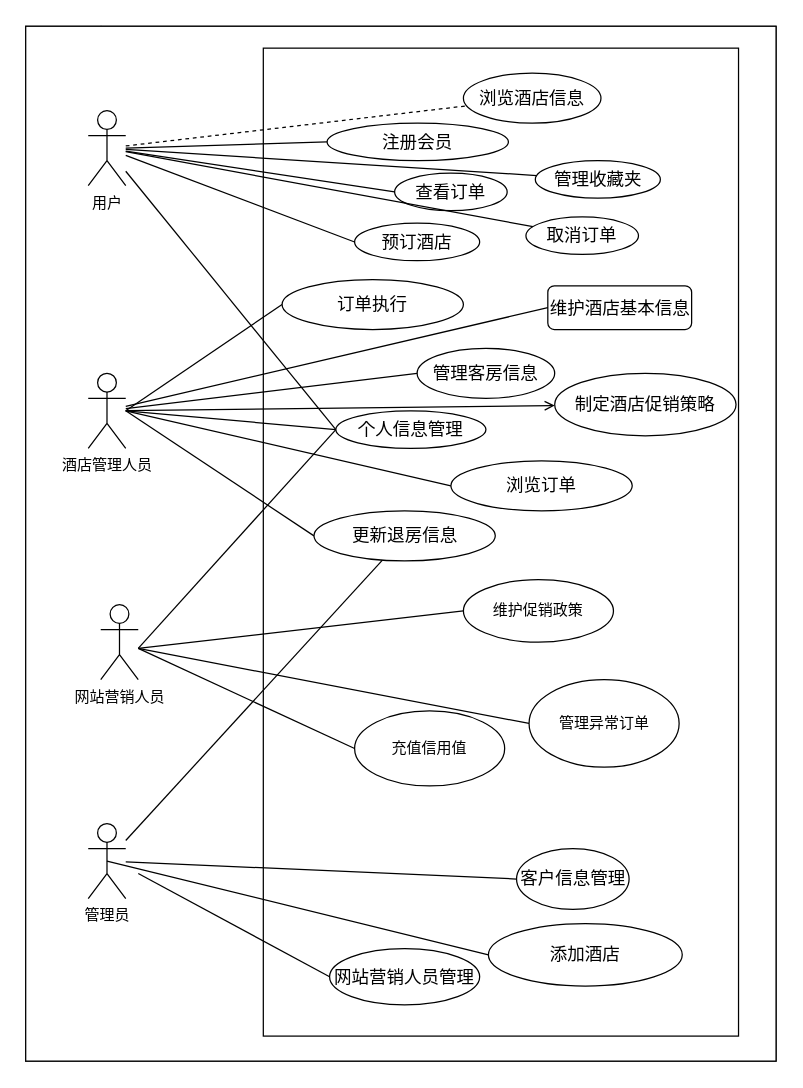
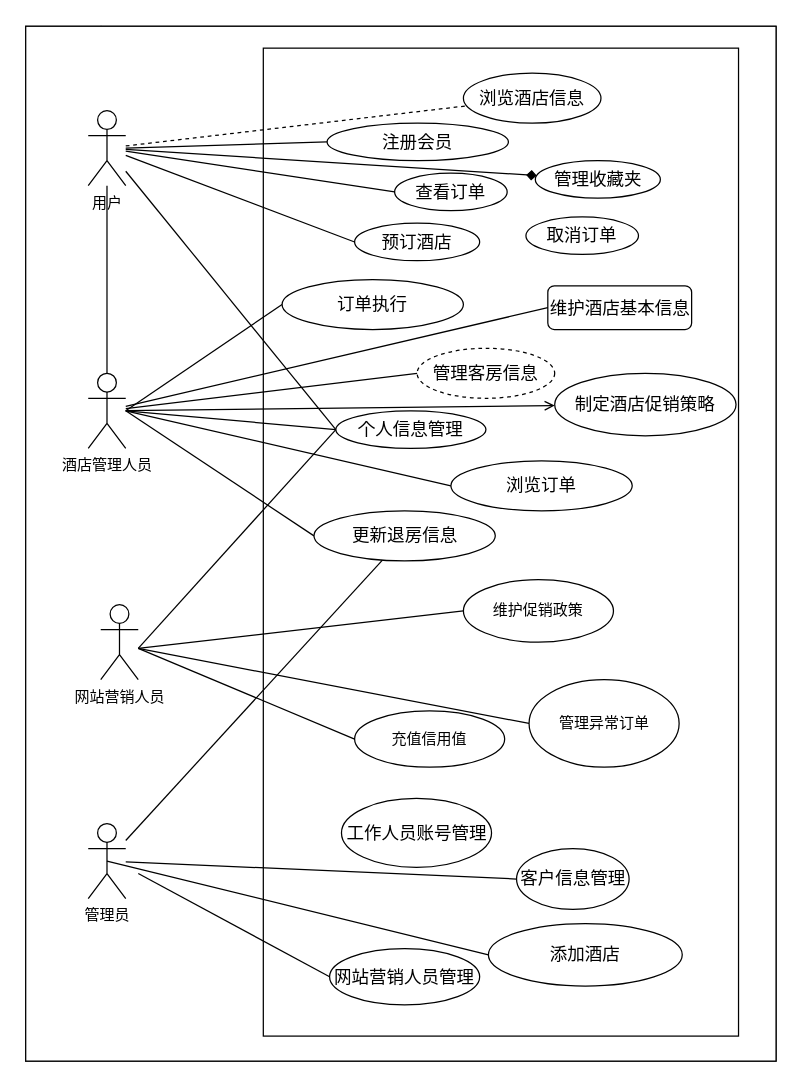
  <mxCell id="0" />
  <mxCell id="1" parent="0" />
  <mxCell id="2" value="用例图" style="shape=umlFrame;whiteSpace=wrap;html=1;" parent="1" vertex="1"><mxGeometry x="20" y="20.5" width="600" height="827.5" as="geometry" /></mxCell>
  <mxCell id="3" value="" style="rounded=0;whiteSpace=wrap;html=1;" parent="1" vertex="1"><mxGeometry x="20" y="20.5" width="600" height="827.5" as="geometry" /></mxCell>
  <mxCell id="4" value="用户" style="shape=umlActor;verticalLabelPosition=bottom;labelBackgroundColor=#ffffff;verticalAlign=top;html=1;outlineConnect=0;" parent="1" vertex="1"><mxGeometry x="70" y="88" width="30" height="60" as="geometry" /></mxCell>
  <mxCell id="5" value="酒店管理人员" style="shape=umlActor;verticalLabelPosition=bottom;labelBackgroundColor=#ffffff;verticalAlign=top;html=1;outlineConnect=0;" parent="1" vertex="1"><mxGeometry x="70" y="298" width="30" height="60" as="geometry" /></mxCell>
  <mxCell id="6" value="管理员" style="shape=umlActor;verticalLabelPosition=bottom;labelBackgroundColor=#ffffff;verticalAlign=top;html=1;outlineConnect=0;" parent="1" vertex="1"><mxGeometry x="70" y="658" width="30" height="60" as="geometry" /></mxCell>
  <mxCell id="7" value="" style="rounded=0;whiteSpace=wrap;html=1;" parent="1" vertex="1"><mxGeometry x="210" y="38" width="380" height="790" as="geometry" /></mxCell>
  <mxCell id="8" value="&lt;font style=&quot;font-size: 14px&quot;&gt;浏览酒店信息&lt;/font&gt;" style="ellipse;whiteSpace=wrap;html=1;" parent="1" vertex="1"><mxGeometry x="370" y="58" width="110" height="40" as="geometry" /></mxCell>
  <mxCell id="9" value="&lt;font style=&quot;font-size: 14px&quot;&gt;管理收藏夹&lt;/font&gt;" style="ellipse;whiteSpace=wrap;html=1;" parent="1" vertex="1"><mxGeometry x="427.5" y="128" width="100" height="30" as="geometry" /></mxCell>
  <mxCell id="10" value="&lt;font style=&quot;font-size: 14px&quot;&gt;预订酒店&lt;/font&gt;" style="ellipse;whiteSpace=wrap;html=1;" parent="1" vertex="1"><mxGeometry x="283" y="178" width="100" height="30" as="geometry" /></mxCell>
  <mxCell id="11" value="&lt;font style=&quot;font-size: 14px&quot;&gt;查看订单&lt;/font&gt;" style="ellipse;whiteSpace=wrap;html=1;" parent="1" vertex="1"><mxGeometry x="315" y="138" width="90" height="30" as="geometry" /></mxCell>
  <mxCell id="12" value="&lt;font style=&quot;font-size: 14px&quot;&gt;取消订单&lt;/font&gt;" style="ellipse;whiteSpace=wrap;html=1;" parent="1" vertex="1"><mxGeometry x="420" y="173" width="90" height="30" as="geometry" /></mxCell>
  <mxCell id="13" value="" style="endArrow=none;html=1;entryX=0;entryY=0.5;entryDx=0;entryDy=0;" parent="1" source="4" target="19" edge="1"><mxGeometry width="50" height="50" relative="1" as="geometry"><mxPoint x="270" y="318" as="sourcePoint" /><mxPoint x="225" y="68" as="targetPoint" /></mxGeometry></mxCell>
  <mxCell id="14" value="" style="endArrow=none;html=1;dashed=1;" parent="1" source="4" target="8" edge="1"><mxGeometry width="50" height="50" relative="1" as="geometry"><mxPoint x="270" y="318" as="sourcePoint" /><mxPoint x="320" y="268" as="targetPoint" /></mxGeometry></mxCell>
- <mxCell id="15" value="" style="endArrow=none;html=1;" parent="1" source="4" target="9" edge="1"><mxGeometry width="50" height="50" relative="1" as="geometry"><mxPoint x="270" y="318" as="sourcePoint" /><mxPoint x="320" y="268" as="targetPoint" /></mxGeometry></mxCell>
+ <mxCell id="15" value="" style="endArrow=diamond;html=1;" parent="1" source="4" target="9" edge="1"><mxGeometry width="50" height="50" relative="1" as="geometry"><mxPoint x="270" y="318" as="sourcePoint" /><mxPoint x="320" y="268" as="targetPoint" /></mxGeometry></mxCell>
  <mxCell id="16" value="" style="endArrow=none;html=1;entryX=0;entryY=0.5;entryDx=0;entryDy=0;" parent="1" source="4" target="11" edge="1"><mxGeometry width="50" height="50" relative="1" as="geometry"><mxPoint x="270" y="318" as="sourcePoint" /><mxPoint x="320" y="268" as="targetPoint" /></mxGeometry></mxCell>
  <mxCell id="17" value="" style="endArrow=none;html=1;entryX=0;entryY=0.5;entryDx=0;entryDy=0;" parent="1" source="4" target="10" edge="1"><mxGeometry width="50" height="50" relative="1" as="geometry"><mxPoint x="270" y="318" as="sourcePoint" /><mxPoint x="320" y="268" as="targetPoint" /></mxGeometry></mxCell>
- <mxCell id="18" value="" style="endArrow=none;html=1;" parent="1" source="4" target="12" edge="1"><mxGeometry width="50" height="50" relative="1" as="geometry"><mxPoint x="270" y="318" as="sourcePoint" /><mxPoint x="320" y="268" as="targetPoint" /></mxGeometry></mxCell>
+ <mxCell id="18" value="" style="endArrow=none;html=1;" parent="1" source="4" target="5" edge="1"><mxGeometry width="50" height="50" relative="1" as="geometry"><mxPoint x="270" y="318" as="sourcePoint" /><mxPoint x="320" y="268" as="targetPoint" /></mxGeometry></mxCell>
  <mxCell id="19" value="&lt;font style=&quot;font-size: 14px&quot;&gt;个人信息管理&lt;/font&gt;" style="ellipse;whiteSpace=wrap;html=1;" parent="1" vertex="1"><mxGeometry x="268" y="328" width="120" height="30" as="geometry" /></mxCell>
  <mxCell id="20" value="&lt;font style=&quot;font-size: 14px&quot;&gt;维护酒店基本信息&lt;/font&gt;" style="whiteSpace=wrap;html=1;rounded=1;" parent="1" vertex="1"><mxGeometry x="437.5" y="228" width="115" height="35" as="geometry" /></mxCell>
- <mxCell id="21" value="&lt;span style=&quot;font-size: 14px&quot;&gt;管理客房信息&lt;/span&gt;" style="ellipse;whiteSpace=wrap;html=1;" parent="1" vertex="1"><mxGeometry x="333" y="278" width="110" height="40" as="geometry" /></mxCell>
+ <mxCell id="21" value="&lt;span style=&quot;font-size: 14px&quot;&gt;管理客房信息&lt;/span&gt;" style="ellipse;whiteSpace=wrap;html=1;dashed=1;" parent="1" vertex="1"><mxGeometry x="333" y="278" width="110" height="40" as="geometry" /></mxCell>
  <mxCell id="22" value="&lt;font style=&quot;font-size: 14px&quot;&gt;制定酒店促销策略&lt;/font&gt;" style="ellipse;whiteSpace=wrap;html=1;" parent="1" vertex="1"><mxGeometry x="443" y="298" width="145" height="50" as="geometry" /></mxCell>
+ <mxCell id="23" value="&lt;font style=&quot;font-size: 14px&quot;&gt;工作人员账号管理&lt;/font&gt;" style="ellipse;whiteSpace=wrap;html=1;" parent="1" vertex="1"><mxGeometry x="272.5" y="638" width="120" height="55" as="geometry" /></mxCell>
  <mxCell id="24" value="&lt;font style=&quot;font-size: 14px&quot;&gt;客户信息管理&lt;/font&gt;" style="ellipse;whiteSpace=wrap;html=1;" parent="1" vertex="1"><mxGeometry x="412.5" y="678" width="90" height="48.75" as="geometry" /></mxCell>
  <mxCell id="25" value="" style="endArrow=none;html=1;entryX=0;entryY=0.5;entryDx=0;entryDy=0;" parent="1" target="19" edge="1"><mxGeometry width="50" height="50" relative="1" as="geometry"><mxPoint x="100" y="328" as="sourcePoint" /><mxPoint x="230" y="268" as="targetPoint" /></mxGeometry></mxCell>
  <mxCell id="26" value="" style="endArrow=none;html=1;entryX=0;entryY=0.5;entryDx=0;entryDy=0;" parent="1" source="5" target="21" edge="1"><mxGeometry width="50" height="50" relative="1" as="geometry"><mxPoint x="270" y="318" as="sourcePoint" /><mxPoint x="320" y="268" as="targetPoint" /></mxGeometry></mxCell>
  <mxCell id="27" value="" style="endArrow=none;html=1;entryX=0;entryY=0.5;entryDx=0;entryDy=0;" parent="1" source="5" target="20" edge="1"><mxGeometry width="50" height="50" relative="1" as="geometry"><mxPoint x="270" y="318" as="sourcePoint" /><mxPoint x="320" y="268" as="targetPoint" /></mxGeometry></mxCell>
  <mxCell id="28" value="" style="endArrow=open;html=1;" parent="1" source="5" target="22" edge="1"><mxGeometry width="50" height="50" relative="1" as="geometry"><mxPoint x="270" y="318" as="sourcePoint" /><mxPoint x="320" y="268" as="targetPoint" /></mxGeometry></mxCell>
  <mxCell id="29" value="" style="endArrow=none;html=1;" parent="1" source="6" target="37" edge="1"><mxGeometry width="50" height="50" relative="1" as="geometry"><mxPoint x="270" y="318" as="sourcePoint" /><mxPoint x="320" y="268" as="targetPoint" /></mxGeometry></mxCell>
  <mxCell id="30" value="" style="endArrow=none;html=1;entryX=0;entryY=0.5;entryDx=0;entryDy=0;" parent="1" target="24" edge="1" source="6"><mxGeometry width="50" height="50" relative="1" as="geometry"><mxPoint x="100" y="538" as="sourcePoint" /><mxPoint x="320" y="268" as="targetPoint" /></mxGeometry></mxCell>
  <mxCell id="31" value="网站营销人员" style="shape=umlActor;verticalLabelPosition=bottom;labelBackgroundColor=#ffffff;verticalAlign=top;html=1;" parent="1" vertex="1"><mxGeometry x="80" y="483" width="30" height="60" as="geometry" /></mxCell>
  <mxCell id="32" value="维护促销政策" style="ellipse;whiteSpace=wrap;html=1;" parent="1" vertex="1"><mxGeometry x="370" y="463" width="120" height="50" as="geometry" /></mxCell>
  <mxCell id="33" value="管理异常订单" style="ellipse;whiteSpace=wrap;html=1;" parent="1" vertex="1"><mxGeometry x="422.5" y="543" width="120" height="70" as="geometry" /></mxCell>
- <mxCell id="34" value="充值信用值" style="ellipse;whiteSpace=wrap;html=1;" parent="1" vertex="1"><mxGeometry x="283" y="568" width="120" height="60" as="geometry" /></mxCell>
+ <mxCell id="34" value="充值信用值" style="ellipse;whiteSpace=wrap;html=1;" parent="1" vertex="1"><mxGeometry x="283" y="568" width="120" height="45" as="geometry" /></mxCell>
  <mxCell id="35" value="&lt;font style=&quot;font-size: 14px&quot;&gt;添加酒店&lt;/font&gt;" style="ellipse;whiteSpace=wrap;html=1;" parent="1" vertex="1"><mxGeometry x="390" y="738" width="155" height="50" as="geometry" /></mxCell>
  <mxCell id="36" value="&lt;font style=&quot;font-size: 14px&quot;&gt;网站营销人员管理&lt;/font&gt;" style="ellipse;whiteSpace=wrap;html=1;" parent="1" vertex="1"><mxGeometry x="263" y="758" width="120" height="45" as="geometry" /></mxCell>
  <mxCell id="37" value="&lt;font style=&quot;font-size: 14px&quot;&gt;更新退房信息&lt;br&gt;&lt;/font&gt;" style="ellipse;whiteSpace=wrap;html=1;" parent="1" vertex="1"><mxGeometry x="250.5" y="408" width="145" height="40" as="geometry" /></mxCell>
  <mxCell id="38" value="&lt;font style=&quot;font-size: 14px&quot;&gt;浏览订单&lt;/font&gt;" style="ellipse;whiteSpace=wrap;html=1;" parent="1" vertex="1"><mxGeometry x="360" y="368" width="145" height="40" as="geometry" /></mxCell>
  <mxCell id="39" value="&lt;font style=&quot;font-size: 14px&quot;&gt;订单执行&lt;/font&gt;" style="ellipse;whiteSpace=wrap;html=1;" parent="1" vertex="1"><mxGeometry x="225" y="223" width="145" height="40" as="geometry" /></mxCell>
  <mxCell id="40" value="&lt;font style=&quot;font-size: 14px&quot;&gt;注册会员&lt;/font&gt;" style="ellipse;whiteSpace=wrap;html=1;" parent="1" vertex="1"><mxGeometry x="261" y="98" width="145" height="30" as="geometry" /></mxCell>
  <mxCell id="41" value="" style="endArrow=none;html=1;entryX=0;entryY=0.5;entryDx=0;entryDy=0;" parent="1" target="40" edge="1"><mxGeometry width="50" height="50" relative="1" as="geometry"><mxPoint x="100" y="118" as="sourcePoint" /><mxPoint x="389.996" y="243.594" as="targetPoint" /></mxGeometry></mxCell>
  <mxCell id="42" value="" style="endArrow=none;html=1;entryX=0;entryY=0.5;entryDx=0;entryDy=0;" parent="1" target="39" edge="1"><mxGeometry width="50" height="50" relative="1" as="geometry"><mxPoint x="100" y="328" as="sourcePoint" /><mxPoint x="240" y="273" as="targetPoint" /></mxGeometry></mxCell>
  <mxCell id="43" value="" style="endArrow=none;html=1;entryX=0;entryY=0.5;entryDx=0;entryDy=0;" parent="1" target="37" edge="1"><mxGeometry width="50" height="50" relative="1" as="geometry"><mxPoint x="100" y="328" as="sourcePoint" /><mxPoint x="250" y="283" as="targetPoint" /></mxGeometry></mxCell>
  <mxCell id="44" value="" style="endArrow=none;html=1;entryX=0;entryY=0.5;entryDx=0;entryDy=0;" parent="1" target="38" edge="1"><mxGeometry width="50" height="50" relative="1" as="geometry"><mxPoint x="100" y="328" as="sourcePoint" /><mxPoint x="260" y="293" as="targetPoint" /></mxGeometry></mxCell>
  <mxCell id="45" value="" style="endArrow=none;html=1;entryX=0;entryY=0.5;entryDx=0;entryDy=0;" parent="1" target="36" edge="1"><mxGeometry width="50" height="50" relative="1" as="geometry"><mxPoint x="110" y="698" as="sourcePoint" /><mxPoint x="283" y="523" as="targetPoint" /></mxGeometry></mxCell>
  <mxCell id="46" value="" style="endArrow=none;html=1;entryX=0;entryY=0.5;entryDx=0;entryDy=0;exitX=0.5;exitY=0.5;exitDx=0;exitDy=0;exitPerimeter=0;" parent="1" target="35" edge="1" source="6"><mxGeometry width="50" height="50" relative="1" as="geometry"><mxPoint x="100" y="538" as="sourcePoint" /><mxPoint x="293" y="533" as="targetPoint" /></mxGeometry></mxCell>
  <mxCell id="47" value="" style="endArrow=none;html=1;entryX=0;entryY=0.5;entryDx=0;entryDy=0;" parent="1" target="32" edge="1"><mxGeometry width="50" height="50" relative="1" as="geometry"><mxPoint x="110" y="518" as="sourcePoint" /><mxPoint x="267.5" y="688" as="targetPoint" /></mxGeometry></mxCell>
  <mxCell id="48" value="" style="endArrow=none;html=1;entryX=0;entryY=0.5;entryDx=0;entryDy=0;" parent="1" target="34" edge="1"><mxGeometry width="50" height="50" relative="1" as="geometry"><mxPoint x="110" y="518" as="sourcePoint" /><mxPoint x="247.5" y="708" as="targetPoint" /></mxGeometry></mxCell>
  <mxCell id="49" value="" style="endArrow=none;html=1;entryX=0;entryY=0.5;entryDx=0;entryDy=0;" parent="1" target="33" edge="1"><mxGeometry width="50" height="50" relative="1" as="geometry"><mxPoint x="110" y="518" as="sourcePoint" /><mxPoint x="257.5" y="718" as="targetPoint" /></mxGeometry></mxCell>
  <mxCell id="50" value="" style="endArrow=none;html=1;entryX=0;entryY=0.5;entryDx=0;entryDy=0;" edge="1" parent="1" target="19"><mxGeometry width="50" height="50" relative="1" as="geometry"><mxPoint x="110" y="518" as="sourcePoint" /><mxPoint x="270" y="348" as="targetPoint" /></mxGeometry></mxCell>
